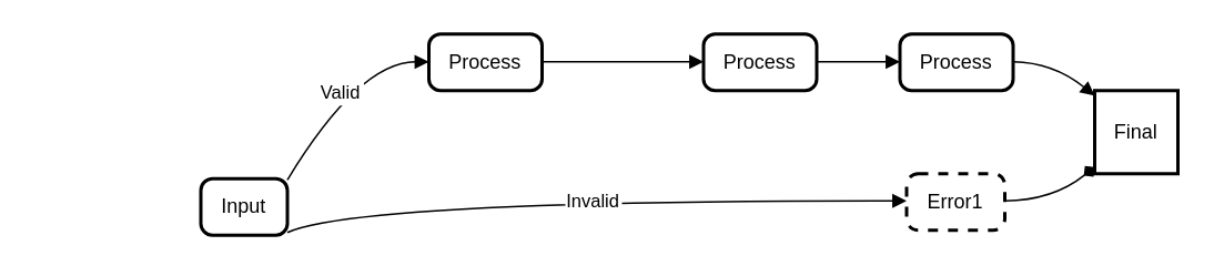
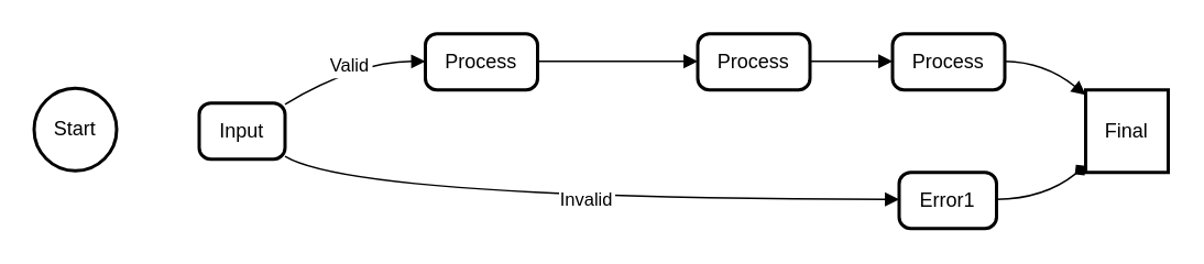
  <mxCell id="0" />
  <mxCell id="1" parent="0" />
- <mxCell id="3" value="Input" style="rounded=1;absoluteArcSize=1;arcSize=14;whiteSpace=wrap;strokeWidth=2;" vertex="1" parent="1"><mxGeometry x="120" y="107" width="52" height="34" as="geometry" /></mxCell>
+ <mxCell id="2" value="Start" style="ellipse;aspect=fixed;strokeWidth=2;whiteSpace=wrap;" vertex="1" parent="1"><mxGeometry y="53" width="50" height="50" as="geometry" x="20" /></mxCell>
+ <mxCell id="3" value="Input" style="rounded=1;absoluteArcSize=1;arcSize=14;whiteSpace=wrap;strokeWidth=2;" vertex="1" parent="1"><mxGeometry x="120" y="62" width="52" height="34" as="geometry" /></mxCell>
  <mxCell id="4" value="Process" style="rounded=1;absoluteArcSize=1;arcSize=14;whiteSpace=wrap;strokeWidth=2;" vertex="1" parent="1"><mxGeometry x="257" width="68" height="34" as="geometry" y="20" /></mxCell>
- <mxCell id="5" value="Error1" style="rounded=1;absoluteArcSize=1;arcSize=14;whiteSpace=wrap;strokeWidth=2;dashed=1;" vertex="1" parent="1"><mxGeometry x="544" y="104" width="59" height="34" as="geometry" /></mxCell>
+ <mxCell id="5" value="Error1" style="rounded=1;absoluteArcSize=1;arcSize=14;whiteSpace=wrap;strokeWidth=2;" vertex="1" parent="1"><mxGeometry x="544" y="104" width="59" height="34" as="geometry" /></mxCell>
  <mxCell id="6" value="Process" style="rounded=1;absoluteArcSize=1;arcSize=14;whiteSpace=wrap;strokeWidth=2;" vertex="1" parent="1"><mxGeometry x="422" width="68" height="34" as="geometry" y="20" /></mxCell>
  <mxCell id="7" value="Process" style="rounded=1;absoluteArcSize=1;arcSize=14;whiteSpace=wrap;strokeWidth=2;" vertex="1" parent="1"><mxGeometry x="540" width="68" height="34" as="geometry" y="20" /></mxCell>
  <mxCell id="8" value="Final" style="aspect=fixed;strokeWidth=2;whiteSpace=wrap;rounded=0;" vertex="1" parent="1"><mxGeometry x="657" y="54" width="50" height="50" as="geometry" /></mxCell>
  <mxCell id="9" value="Valid" style="curved=1;startArrow=none;endArrow=block;exitX=1;exitY=0.02;entryX=0;entryY=0.49;" edge="1" parent="1" source="3" target="4"><mxGeometry relative="1" as="geometry"><Array as="points"><mxPoint x="215" y="37" /></Array></mxGeometry></mxCell>
  <mxCell id="10" value="Invalid" style="curved=1;startArrow=none;endArrow=block;exitX=1;exitY=0.95;entryX=0;entryY=0.48;" edge="1" parent="1" source="3" target="5"><mxGeometry relative="1" as="geometry"><Array as="points"><mxPoint x="215" y="120" /></Array></mxGeometry></mxCell>
  <mxCell id="11" value="" style="curved=1;startArrow=none;endArrow=block;exitX=0.99;exitY=0.49;entryX=0;entryY=0.49;" edge="1" parent="1" source="4" target="6"><mxGeometry relative="1" as="geometry"><Array as="points" /></mxGeometry></mxCell>
  <mxCell id="12" value="" style="curved=1;startArrow=none;endArrow=block;exitX=1;exitY=0.49;entryX=0;entryY=0.49;" edge="1" parent="1" source="6" target="7"><mxGeometry relative="1" as="geometry"><Array as="points" /></mxGeometry></mxCell>
  <mxCell id="13" value="" style="curved=1;startArrow=none;endArrow=block;exitX=0.99;exitY=0.49;entryX=0.01;entryY=0.07;" edge="1" parent="1" source="7" target="8"><mxGeometry relative="1" as="geometry"><Array as="points"><mxPoint x="632" y="37" /></Array></mxGeometry></mxCell>
  <mxCell id="14" value="" style="curved=1;startArrow=none;endArrow=diamond;exitX=1;exitY=0.48;entryX=0.01;entryY=0.91;" edge="1" parent="1" source="5" target="8"><mxGeometry relative="1" as="geometry"><Array as="points"><mxPoint x="632" y="120" /></Array></mxGeometry></mxCell>
